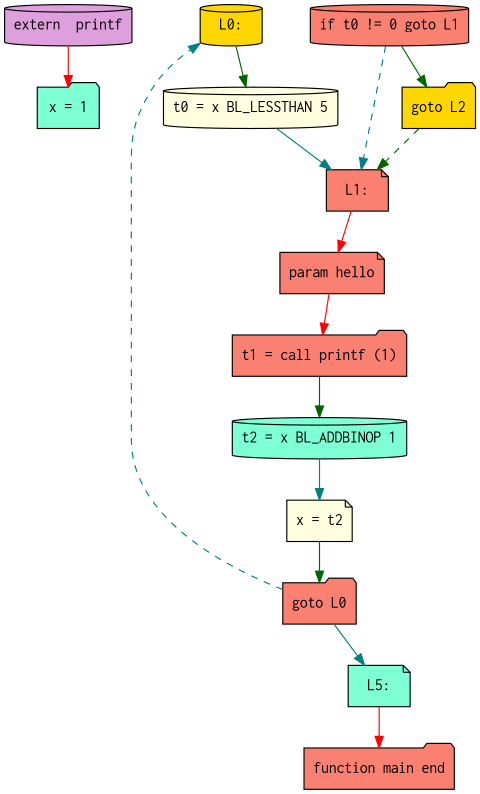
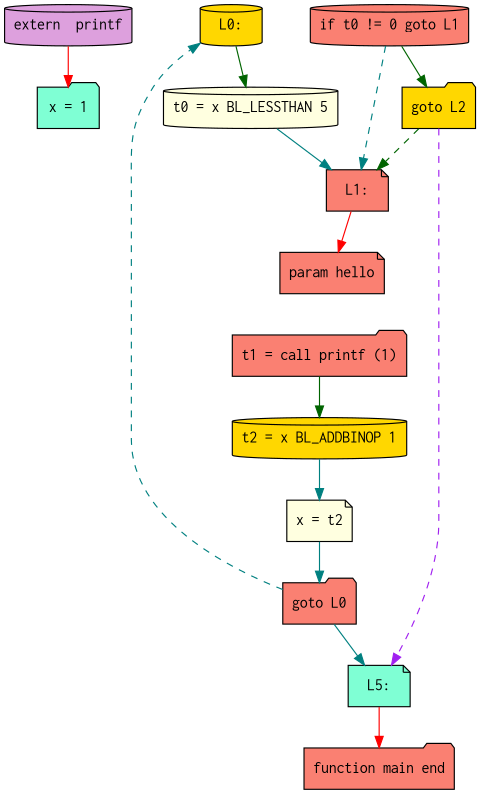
  digraph {
    node [fillcolor=salmon fontname=Courier shape=cylinder style=filled]
    edge [color=teal]
    n1 [fillcolor=plum label="extern  printf"]
    n2 [fillcolor=aquamarine label="x = 1" shape=folder]
    n3 [fillcolor=gold label="L0:"]
    n4 [fillcolor=lightyellow label="t0 = x BL_LESSTHAN 5"]
    n5 [label="L1:" shape=note]
    n6 [label="if t0 != 0 goto L1"]
    n7 [fillcolor=gold label="goto L2" shape=folder]
    n8 [fillcolor=aquamarine label="L5:" shape=note]
    n9 [label="param hello" shape=note]
    n10 [label="function main end" shape=folder]
    n11 [label="t1 = call printf (1)" shape=folder]
-   n12 [fillcolor=aquamarine label="t2 = x BL_ADDBINOP 1"]
+   n12 [fillcolor=gold label="t2 = x BL_ADDBINOP 1"]
    n13 [fillcolor=lightyellow label="x = t2" shape=note]
    n14 [label="goto L0" shape=folder]
    n1 -> n2 [color=red]
    n3 -> n4 [color=darkgreen]
    n4 -> n5
    n5 -> n9 [color=red]
    n6 -> n5 [style=dashed]
    n6 -> n7 [color=darkgreen]
    n7 -> n5 [color=darkgreen style=dashed]
+   n7 -> n8 [color=purple style=dashed]
    n8 -> n10 [color=red]
-   n9 -> n11 [color=red]
    n11 -> n12 [color=darkgreen]
    n12 -> n13
-   n13 -> n14 [color=darkgreen]
+   n13 -> n14
    n14 -> n3 [style=dashed]
    n14 -> n8
  }
